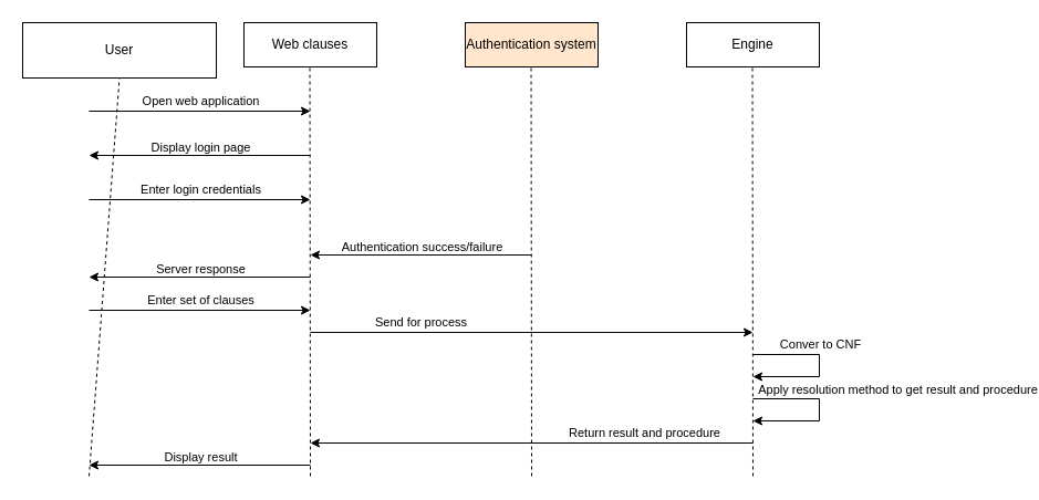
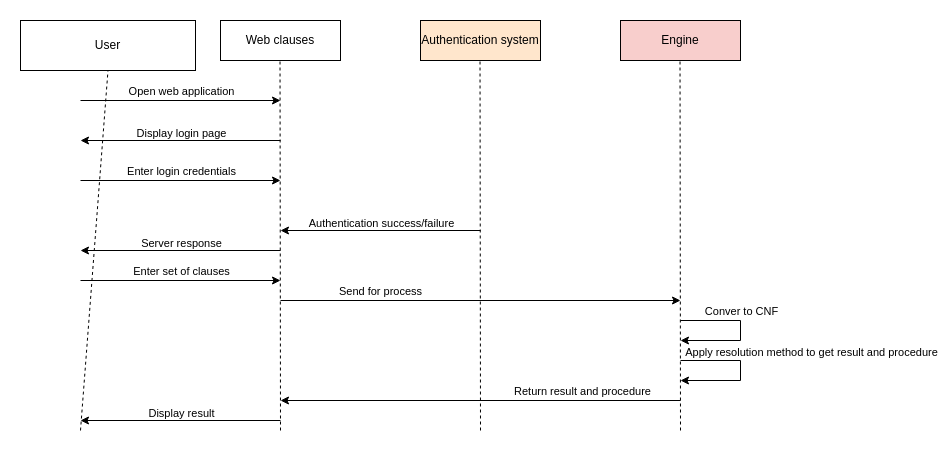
  <mxCell id="0" />
  <mxCell id="1" parent="0" />
  <mxCell id="2" value="User" style="rounded=0;whiteSpace=wrap;html=1;" vertex="1" parent="1"><mxGeometry x="20" y="20" width="175" height="50" as="geometry" /></mxCell>
  <mxCell id="3" value="Web clauses" style="rounded=0;whiteSpace=wrap;html=1;" vertex="1" parent="1"><mxGeometry x="220" y="20" width="120" height="40" as="geometry" /></mxCell>
  <mxCell id="4" value="Authentication system" style="rounded=0;whiteSpace=wrap;html=1;fillColor=#ffe6cc;" vertex="1" parent="1"><mxGeometry x="420" y="20" width="120" height="40" as="geometry" /></mxCell>
- <mxCell id="5" value="Engine" style="rounded=0;whiteSpace=wrap;html=1;" vertex="1" parent="1"><mxGeometry x="620" y="20" width="120" height="40" as="geometry" /></mxCell>
+ <mxCell id="5" value="Engine" style="rounded=0;whiteSpace=wrap;html=1;fillColor=#f8cecc;" vertex="1" parent="1"><mxGeometry x="620" y="20" width="120" height="40" as="geometry" /></mxCell>
  <mxCell id="6" value="" style="endArrow=none;dashed=1;html=1;rounded=0;entryX=0.5;entryY=1;entryDx=0;entryDy=0;" edge="1" parent="1" target="2"><mxGeometry width="50" height="50" relative="1" as="geometry"><mxPoint x="80" y="430" as="sourcePoint" /><mxPoint x="120" y="70" as="targetPoint" /></mxGeometry></mxCell>
  <mxCell id="7" value="" style="endArrow=none;dashed=1;html=1;rounded=0;entryX=0.5;entryY=1;entryDx=0;entryDy=0;" edge="1" parent="1"><mxGeometry width="50" height="50" relative="1" as="geometry"><mxPoint x="280" y="430" as="sourcePoint" /><mxPoint x="279.52" y="60" as="targetPoint" /></mxGeometry></mxCell>
  <mxCell id="8" value="" style="endArrow=none;dashed=1;html=1;rounded=0;entryX=0.5;entryY=1;entryDx=0;entryDy=0;" edge="1" parent="1"><mxGeometry width="50" height="50" relative="1" as="geometry"><mxPoint x="480" y="430" as="sourcePoint" /><mxPoint x="479.52" y="60" as="targetPoint" /></mxGeometry></mxCell>
  <mxCell id="9" value="" style="endArrow=none;dashed=1;html=1;rounded=0;entryX=0.5;entryY=1;entryDx=0;entryDy=0;" edge="1" parent="1"><mxGeometry width="50" height="50" relative="1" as="geometry"><mxPoint x="680" y="430" as="sourcePoint" /><mxPoint x="679.52" y="60" as="targetPoint" /></mxGeometry></mxCell>
  <mxCell id="10" value="" style="endArrow=classic;html=1;rounded=0;" edge="1" parent="1"><mxGeometry width="50" height="50" relative="1" as="geometry"><mxPoint x="80" y="100" as="sourcePoint" /><mxPoint x="280" y="100" as="targetPoint" /></mxGeometry></mxCell>
  <mxCell id="11" value="Open web application" style="edgeLabel;html=1;align=center;verticalAlign=middle;resizable=0;points=[];" vertex="1" connectable="0" parent="10"><mxGeometry x="-0.354" y="1" relative="1" as="geometry"><mxPoint x="35" y="-9" as="offset" /></mxGeometry></mxCell>
  <mxCell id="12" value="" style="endArrow=classic;html=1;rounded=0;" edge="1" parent="1"><mxGeometry width="50" height="50" relative="1" as="geometry"><mxPoint x="280" y="140" as="sourcePoint" /><mxPoint x="80" y="140" as="targetPoint" /></mxGeometry></mxCell>
  <mxCell id="13" value="Display login page" style="edgeLabel;html=1;align=center;verticalAlign=middle;resizable=0;points=[];" vertex="1" connectable="0" parent="12"><mxGeometry x="-0.354" y="1" relative="1" as="geometry"><mxPoint x="-35" y="-9" as="offset" /></mxGeometry></mxCell>
  <mxCell id="14" value="" style="endArrow=classic;html=1;rounded=0;" edge="1" parent="1"><mxGeometry width="50" height="50" relative="1" as="geometry"><mxPoint x="80" y="180" as="sourcePoint" /><mxPoint x="280" y="180" as="targetPoint" /></mxGeometry></mxCell>
  <mxCell id="15" value="Enter login credentials" style="edgeLabel;html=1;align=center;verticalAlign=middle;resizable=0;points=[];" vertex="1" connectable="0" parent="14"><mxGeometry x="-0.354" y="1" relative="1" as="geometry"><mxPoint x="35" y="-9" as="offset" /></mxGeometry></mxCell>
  <mxCell id="16" value="" style="endArrow=classic;html=1;rounded=0;" edge="1" parent="1"><mxGeometry width="50" height="50" relative="1" as="geometry"><mxPoint x="680" y="320" as="sourcePoint" /><mxPoint x="680" y="340" as="targetPoint" /><Array as="points"><mxPoint x="740" y="320" /><mxPoint x="740" y="340" /></Array></mxGeometry></mxCell>
  <mxCell id="17" value="Conver to CNF" style="edgeLabel;html=1;align=center;verticalAlign=middle;resizable=0;points=[];" vertex="1" connectable="0" parent="16"><mxGeometry x="-0.354" y="1" relative="1" as="geometry"><mxPoint x="15" y="-9" as="offset" /></mxGeometry></mxCell>
  <mxCell id="18" value="" style="endArrow=classic;html=1;rounded=0;" edge="1" parent="1"><mxGeometry width="50" height="50" relative="1" as="geometry"><mxPoint x="480" y="230" as="sourcePoint" /><mxPoint x="280" y="230" as="targetPoint" /></mxGeometry></mxCell>
  <mxCell id="19" value="Authentication success/failure" style="edgeLabel;html=1;align=center;verticalAlign=middle;resizable=0;points=[];" vertex="1" connectable="0" parent="18"><mxGeometry x="-0.354" y="1" relative="1" as="geometry"><mxPoint x="-35" y="-9" as="offset" /></mxGeometry></mxCell>
  <mxCell id="20" value="" style="endArrow=classic;html=1;rounded=0;" edge="1" parent="1"><mxGeometry width="50" height="50" relative="1" as="geometry"><mxPoint x="280" y="250" as="sourcePoint" /><mxPoint x="80" y="250" as="targetPoint" /></mxGeometry></mxCell>
  <mxCell id="21" value="Server response" style="edgeLabel;html=1;align=center;verticalAlign=middle;resizable=0;points=[];" vertex="1" connectable="0" parent="20"><mxGeometry x="-0.354" y="1" relative="1" as="geometry"><mxPoint x="-35" y="-9" as="offset" /></mxGeometry></mxCell>
  <mxCell id="22" value="" style="endArrow=classic;html=1;rounded=0;" edge="1" parent="1"><mxGeometry width="50" height="50" relative="1" as="geometry"><mxPoint x="80" y="280" as="sourcePoint" /><mxPoint x="280" y="280" as="targetPoint" /></mxGeometry></mxCell>
  <mxCell id="23" value="Enter set of clauses" style="edgeLabel;html=1;align=center;verticalAlign=middle;resizable=0;points=[];" vertex="1" connectable="0" parent="22"><mxGeometry x="-0.354" y="1" relative="1" as="geometry"><mxPoint x="35" y="-9" as="offset" /></mxGeometry></mxCell>
  <mxCell id="24" value="" style="endArrow=classic;html=1;rounded=0;" edge="1" parent="1"><mxGeometry width="50" height="50" relative="1" as="geometry"><mxPoint x="280" y="300" as="sourcePoint" /><mxPoint x="680" y="300" as="targetPoint" /></mxGeometry></mxCell>
  <mxCell id="25" value="Send for process" style="edgeLabel;html=1;align=center;verticalAlign=middle;resizable=0;points=[];" vertex="1" connectable="0" parent="24"><mxGeometry x="-0.354" y="1" relative="1" as="geometry"><mxPoint x="-30" y="-9" as="offset" /></mxGeometry></mxCell>
  <mxCell id="26" value="" style="endArrow=classic;html=1;rounded=0;" edge="1" parent="1"><mxGeometry width="50" height="50" relative="1" as="geometry"><mxPoint x="680" y="360" as="sourcePoint" /><mxPoint x="680" y="380" as="targetPoint" /><Array as="points"><mxPoint x="740" y="360" /><mxPoint x="740" y="380" /></Array></mxGeometry></mxCell>
  <mxCell id="27" value="Apply resolution method to get result and procedure" style="edgeLabel;html=1;align=center;verticalAlign=middle;resizable=0;points=[];" vertex="1" connectable="0" parent="26"><mxGeometry x="-0.354" y="1" relative="1" as="geometry"><mxPoint x="85" y="-8" as="offset" /></mxGeometry></mxCell>
  <mxCell id="28" value="" style="endArrow=classic;html=1;rounded=0;" edge="1" parent="1"><mxGeometry width="50" height="50" relative="1" as="geometry"><mxPoint x="680" y="400" as="sourcePoint" /><mxPoint x="280" y="400" as="targetPoint" /></mxGeometry></mxCell>
  <mxCell id="29" value="Return result and procedure" style="edgeLabel;html=1;align=center;verticalAlign=middle;resizable=0;points=[];" vertex="1" connectable="0" parent="28"><mxGeometry x="-0.354" y="1" relative="1" as="geometry"><mxPoint x="30" y="-11" as="offset" /></mxGeometry></mxCell>
  <mxCell id="30" value="" style="endArrow=classic;html=1;rounded=0;" edge="1" parent="1"><mxGeometry width="50" height="50" relative="1" as="geometry"><mxPoint x="280" y="420" as="sourcePoint" /><mxPoint x="80" y="420" as="targetPoint" /></mxGeometry></mxCell>
  <mxCell id="31" value="Display result" style="edgeLabel;html=1;align=center;verticalAlign=middle;resizable=0;points=[];" vertex="1" connectable="0" parent="30"><mxGeometry x="-0.354" y="1" relative="1" as="geometry"><mxPoint x="-35" y="-9" as="offset" /></mxGeometry></mxCell>
